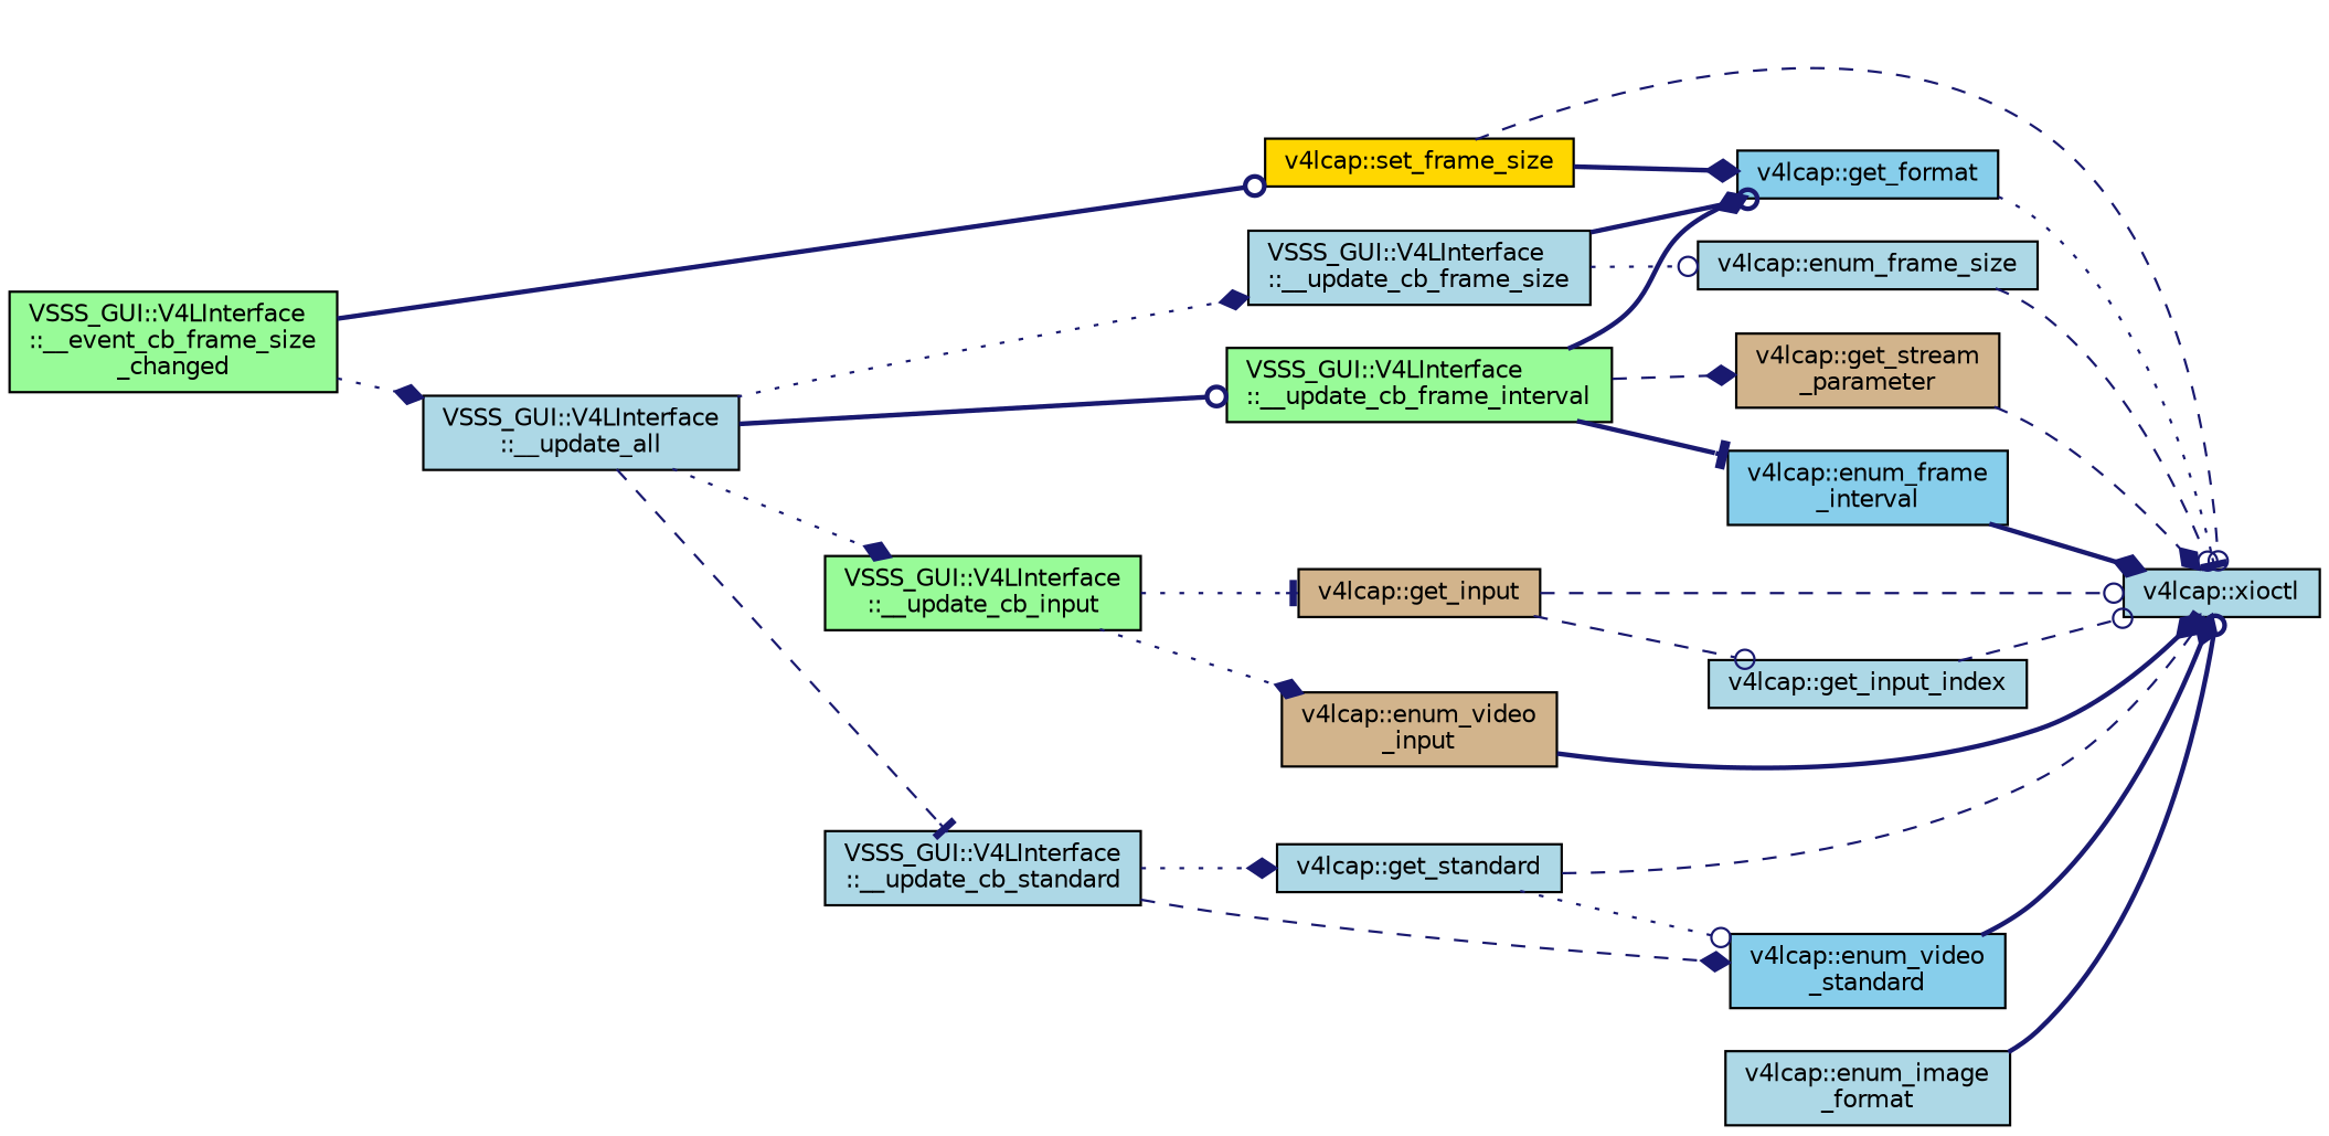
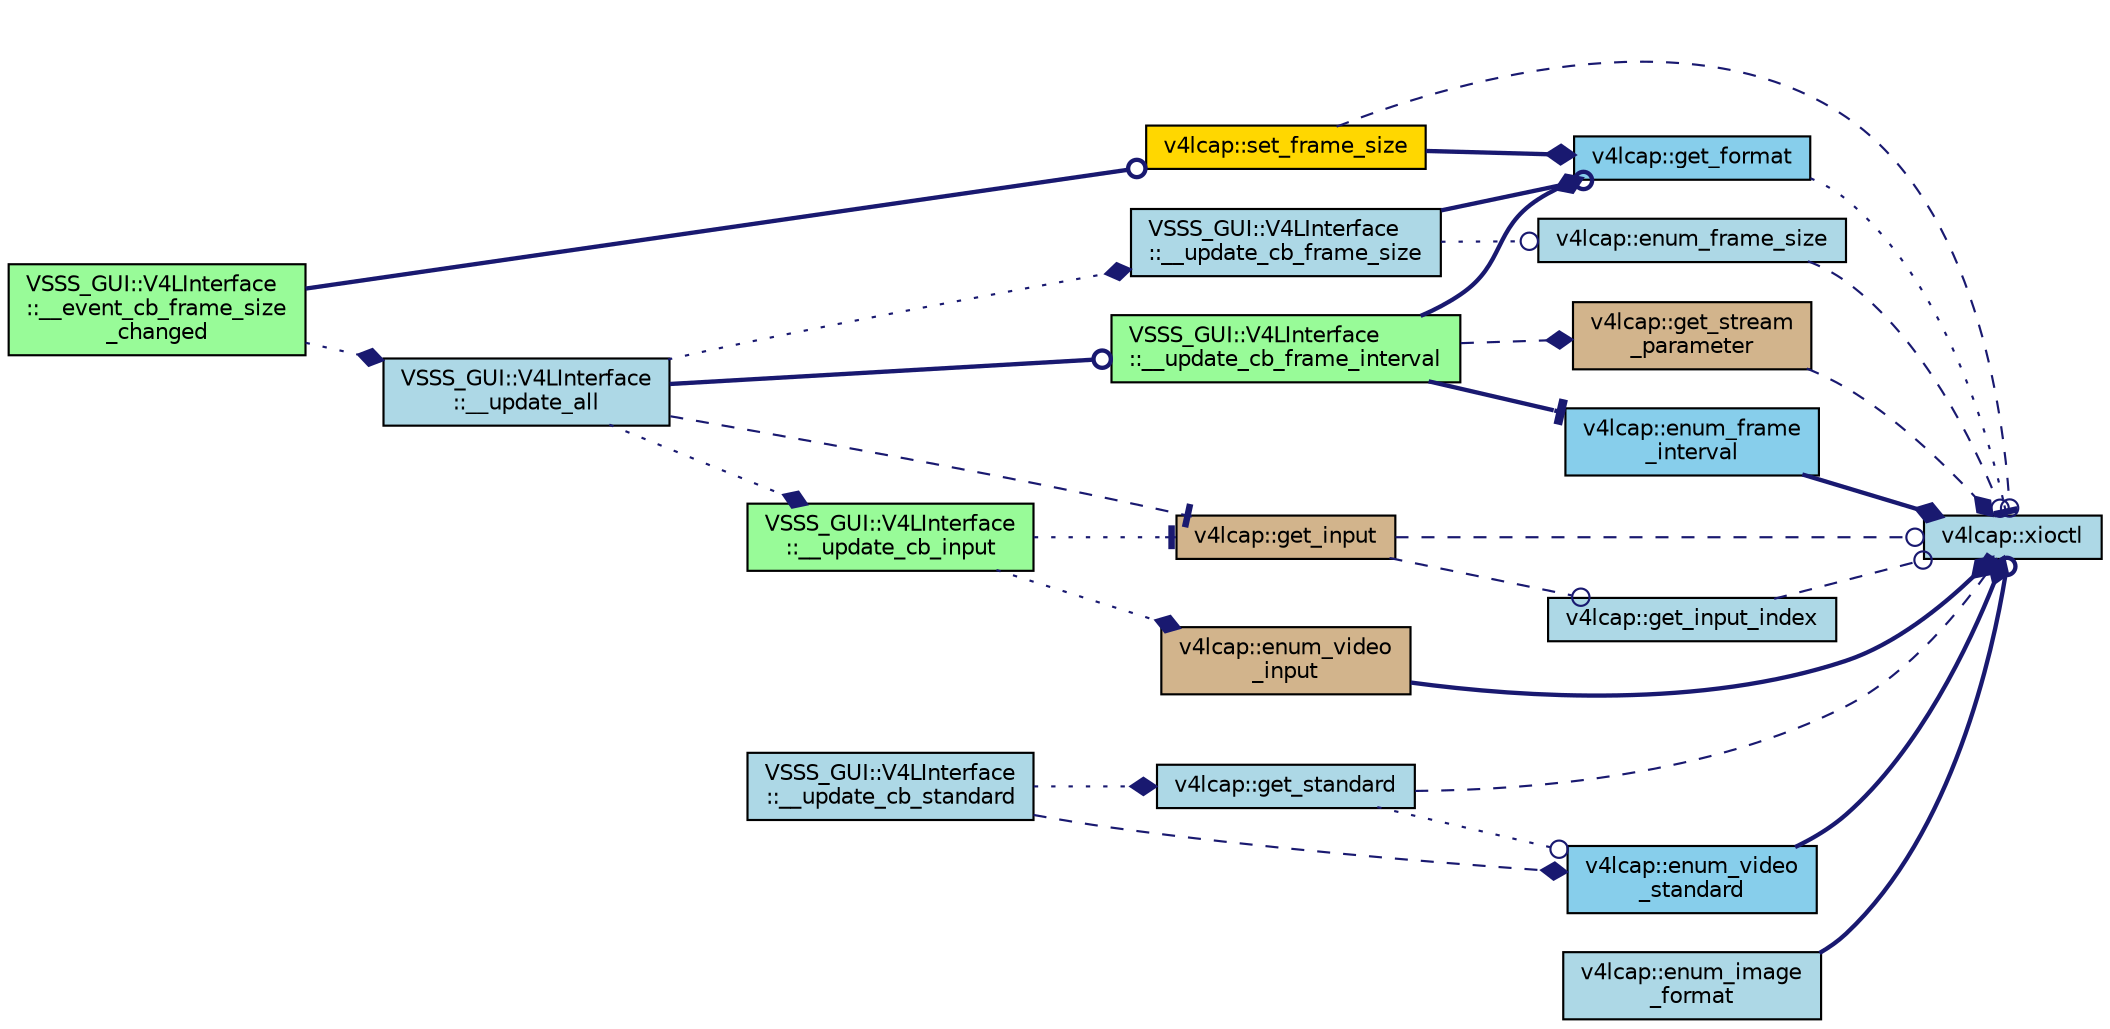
  digraph {
    rankdir=LR
    node [color=black fillcolor=lightblue fontname=Helvetica fontsize=10 shape=record style=filled]
    edge [arrowhead=diamond color=midnightblue fontname=Helvetica fontsize=10 labelfontname=Helvetica labelfontsize=10 style=bold]
    n1 [fillcolor=palegreen fontcolor=black height=0.2 label="VSSS_GUI::V4LInterface\l::__event_cb_frame_size\l_changed" width=0.4]
    n2 [height=0.2 label="VSSS_GUI::V4LInterface\l::__update_all" width=0.4]
    n3 [fillcolor=gold height=0.2 label="v4lcap::set_frame_size" width=0.4]
    n4 [fillcolor=palegreen height=0.2 label="VSSS_GUI::V4LInterface\l::__update_cb_input" width=0.4]
    n5 [height=0.2 label="VSSS_GUI::V4LInterface\l::__update_cb_standard" width=0.4]
    n6 [height=0.2 label="VSSS_GUI::V4LInterface\l::__update_cb_frame_size" width=0.4]
    n7 [fillcolor=palegreen height=0.2 label="VSSS_GUI::V4LInterface\l::__update_cb_frame_interval" width=0.4]
    n8 [height=0.2 label="v4lcap::xioctl" width=0.4]
    n9 [fillcolor=skyblue height=0.2 label="v4lcap::get_format" width=0.4]
    n10 [fillcolor=tan height=0.2 label="v4lcap::get_input" width=0.4]
    n11 [fillcolor=tan height=0.2 label="v4lcap::enum_video\l_input" width=0.4]
    n12 [height=0.2 label="v4lcap::get_standard" width=0.4]
    n13 [fillcolor=skyblue height=0.2 label="v4lcap::enum_video\l_standard" width=0.4]
    n14 [height=0.2 label="v4lcap::enum_frame_size" width=0.4]
    n15 [fillcolor=tan height=0.2 label="v4lcap::get_stream\l_parameter" width=0.4]
    n16 [fillcolor=skyblue height=0.2 label="v4lcap::enum_frame\l_interval" width=0.4]
    n17 [height=0.2 label="v4lcap::get_input_index" width=0.4]
    n18 [height=0.2 label="v4lcap::enum_image\l_format" width=0.4]
    n1 -> n2 [style=dotted]
    n1 -> n3 [arrowhead=odot]
    n2 -> n4 [style=dotted]
-   n2 -> n5 [arrowhead=tee style=dashed]
+   n2 -> n10 [arrowhead=tee style=dashed]
    n2 -> n6 [style=dotted]
    n2 -> n7 [arrowhead=odot]
    n3 -> n8 [arrowhead=odot style=dashed]
    n3 -> n9
    n4 -> n10 [arrowhead=tee style=dotted]
    n4 -> n11 [style=dotted]
    n5 -> n12 [style=dotted]
    n5 -> n13 [style=dashed]
    n6 -> n9 [arrowhead=odot]
    n6 -> n14 [arrowhead=odot style=dotted]
    n7 -> n9
    n7 -> n15 [style=dashed]
    n7 -> n16 [arrowhead=tee]
    n9 -> n8 [arrowhead=tee style=dotted]
    n10 -> n8 [arrowhead=odot style=dashed]
    n10 -> n17 [arrowhead=odot style=dashed]
    n11 -> n8
    n12 -> n8 [arrowhead=tee style=dashed]
    n12 -> n13 [arrowhead=odot style=dotted]
    n13 -> n8
    n14 -> n8 [arrowhead=odot style=dashed]
    n15 -> n8 [style=dashed]
    n16 -> n8
    n17 -> n8 [arrowhead=odot style=dashed]
    n18 -> n8 [arrowhead=odot]
  }
